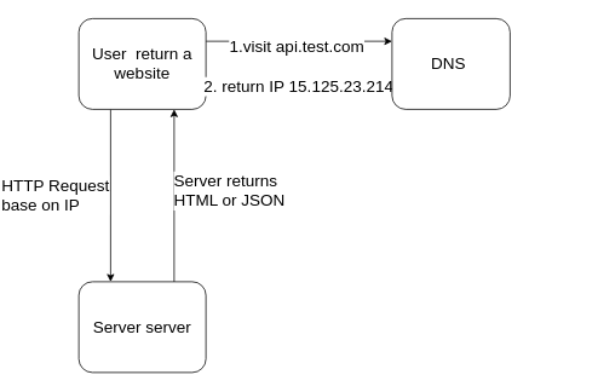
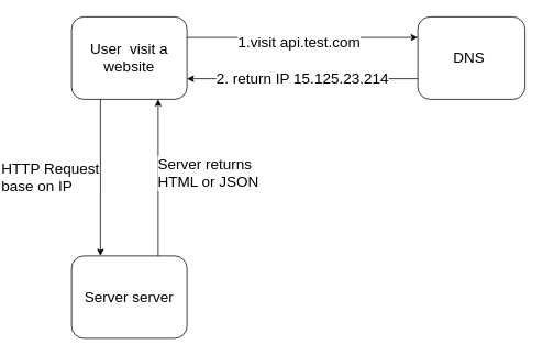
  <mxCell id="0" />
  <mxCell id="1" parent="0" />
  <mxCell id="2" style="edgeStyle=none;html=1;entryX=0;entryY=0.25;entryDx=0;entryDy=0;exitX=1;exitY=0.25;exitDx=0;exitDy=0;" parent="1" source="5" target="7" edge="1"><mxGeometry relative="1" as="geometry"><mxPoint x="440" y="45" as="targetPoint" /></mxGeometry></mxCell>
  <mxCell id="3" value="&lt;font style=&quot;font-size: 18px;&quot;&gt;1.visit api.test.com&lt;/font&gt;" style="edgeLabel;html=1;align=center;verticalAlign=middle;resizable=0;points=[];" parent="2" vertex="1" connectable="0"><mxGeometry x="-0.036" y="-4" relative="1" as="geometry"><mxPoint y="1" as="offset" /></mxGeometry></mxCell>
  <mxCell id="4" value="&lt;div style=&quot;text-align: justify;&quot;&gt;HTTP Request&lt;/div&gt;&lt;div style=&quot;text-align: justify;&quot;&gt;base on IP&lt;/div&gt;" style="edgeStyle=none;html=1;entryX=0.25;entryY=0;entryDx=0;entryDy=0;fontSize=18;exitX=0.25;exitY=1;exitDx=0;exitDy=0;align=right;" parent="1" source="5" target="10" edge="1"><mxGeometry relative="1" as="geometry" /></mxCell>
- <mxCell id="5" value="&lt;font style=&quot;font-size: 18px;&quot;&gt;User&amp;nbsp; return a website&lt;/font&gt;" style="rounded=1;whiteSpace=wrap;html=1;strokeWidth=1;" parent="1" vertex="1"><mxGeometry x="20" y="20" width="140" height="100" as="geometry" /></mxCell>
+ <mxCell id="5" value="&lt;font style=&quot;font-size: 18px;&quot;&gt;User&amp;nbsp; visit a website&lt;/font&gt;" style="rounded=1;whiteSpace=wrap;html=1;strokeWidth=1;" parent="1" vertex="1"><mxGeometry x="20" y="20" width="140" height="100" as="geometry" /></mxCell>
  <mxCell id="6" value="2. return IP 15.125.23.214" style="edgeStyle=none;html=1;entryX=1;entryY=0.75;entryDx=0;entryDy=0;fontSize=18;exitX=0;exitY=0.75;exitDx=0;exitDy=0;" parent="1" source="7" target="5" edge="1"><mxGeometry relative="1" as="geometry" /></mxCell>
- <mxCell id="7" value="&lt;font style=&quot;font-size: 18px;&quot;&gt;DNS&amp;nbsp;&lt;/font&gt;" style="rounded=1;whiteSpace=wrap;html=1;strokeWidth=1;" parent="1" vertex="1"><mxGeometry x="365" y="20" width="130" height="100" as="geometry" /></mxCell>
+ <mxCell id="7" value="&lt;font style=&quot;font-size: 18px;&quot;&gt;DNS&amp;nbsp;&lt;/font&gt;" style="rounded=1;whiteSpace=wrap;html=1;strokeWidth=1;" parent="1" vertex="1"><mxGeometry x="440" y="20" width="130" height="100" as="geometry" /></mxCell>
  <mxCell id="8" style="edgeStyle=none;html=1;entryX=0.75;entryY=1;entryDx=0;entryDy=0;fontSize=18;exitX=0.75;exitY=0;exitDx=0;exitDy=0;" parent="1" source="10" target="5" edge="1"><mxGeometry relative="1" as="geometry" /></mxCell>
  <mxCell id="9" value="&lt;div style=&quot;text-align: justify;&quot;&gt;Server returns&lt;/div&gt;&lt;div style=&quot;text-align: justify;&quot;&gt;HTML or JSON&amp;nbsp;&lt;/div&gt;" style="edgeLabel;html=1;align=left;verticalAlign=middle;resizable=0;points=[];fontSize=18;" parent="8" vertex="1" connectable="0"><mxGeometry x="0.063" y="2" relative="1" as="geometry"><mxPoint as="offset" /></mxGeometry></mxCell>
  <mxCell id="10" value="&lt;font style=&quot;font-size: 18px;&quot;&gt;Server server&lt;/font&gt;" style="rounded=1;whiteSpace=wrap;html=1;strokeWidth=1;" parent="1" vertex="1"><mxGeometry x="20" y="310" width="140" height="100" as="geometry" /></mxCell>
